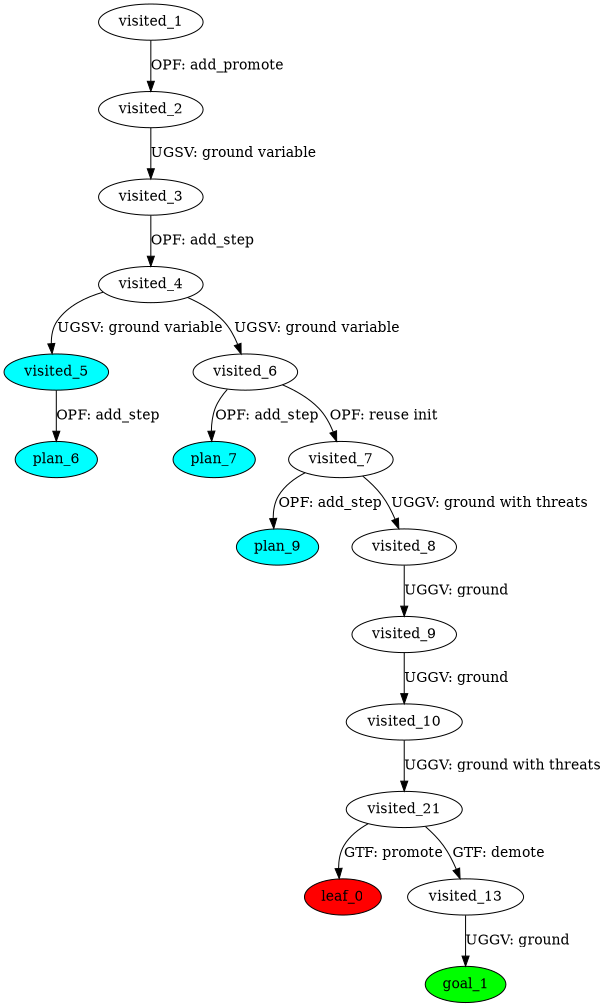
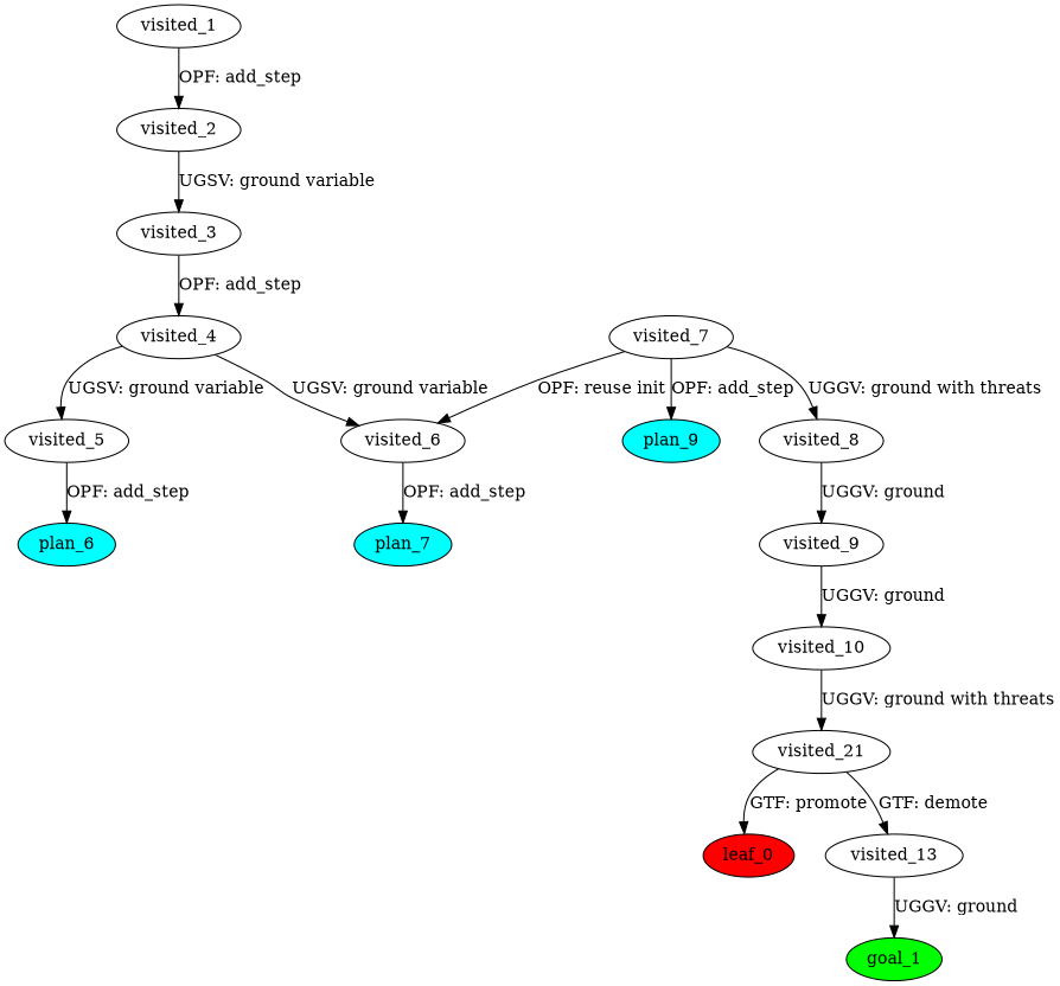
  digraph {
    node [fillcolor=white style=filled]
    n1 [label=visited_1]
    n2 [label=visited_2]
    n3 [label=visited_3]
    n4 [label=visited_4]
-   n5 [fillcolor=cyan label=visited_5]
+   n5 [label=visited_5]
    n6 [label=visited_6]
    n7 [fillcolor=cyan label=plan_6]
    n8 [fillcolor=cyan label=plan_7]
    n9 [label=visited_7]
    n10 [fillcolor=cyan label=plan_9]
    n11 [label=visited_8]
    n12 [label=visited_9]
    n13 [label=visited_10]
    n14 [label=visited_21]
    n15 [fillcolor=red label=leaf_0]
    n16 [label=visited_13]
    n17 [fillcolor=green label=goal_1]
-   n1 -> n2 [label="OPF: add_promote"]
+   n1 -> n2 [label="OPF: add_step"]
    n2 -> n3 [label="UGSV: ground variable"]
    n3 -> n4 [label="OPF: add_step"]
    n4 -> n5 [label="UGSV: ground variable"]
    n4 -> n6 [label="UGSV: ground variable"]
    n5 -> n7 [label="OPF: add_step"]
    n6 -> n8 [label="OPF: add_step"]
-   n6 -> n9 [label="OPF: reuse init"]
+   n9 -> n6 [label="OPF: reuse init"]
    n9 -> n10 [label="OPF: add_step"]
    n9 -> n11 [label="UGGV: ground with threats"]
    n11 -> n12 [label="UGGV: ground"]
    n12 -> n13 [label="UGGV: ground"]
    n13 -> n14 [label="UGGV: ground with threats"]
    n14 -> n15 [label="GTF: promote"]
    n14 -> n16 [label="GTF: demote"]
    n16 -> n17 [label="UGGV: ground"]
  }
